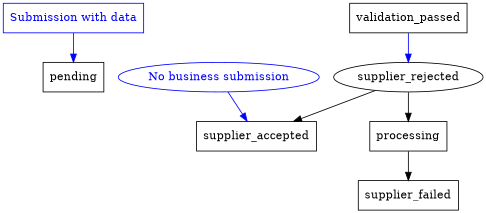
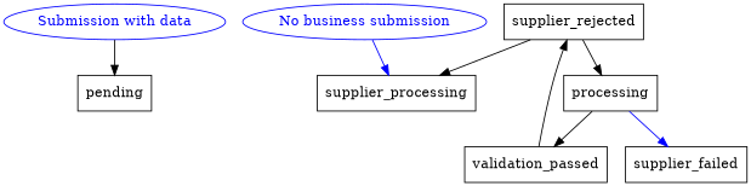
  digraph {
    rankdir=TB
    node [shape=box]
-   "Submission with data" [color=blue fontcolor=blue]
+   "Submission with data" [color=blue fontcolor=blue shape=""]
    pending
    "No business submission" [color=blue fontcolor=blue shape=""]
-   supplier_accepted
+   supplier_accepted [label=supplier_processing]
    processing
    validation_passed
    n7 [label=supplier_failed]
-   supplier_rejected [shape=ellipse]
-   "Submission with data" -> pending [color=blue]
+   supplier_rejected
+   "Submission with data" -> pending [color=black]
    "No business submission" -> supplier_accepted [color=blue]
-   processing -> n7
-   validation_passed -> supplier_rejected [color=blue]
+   processing -> validation_passed
+   processing -> n7 [color=blue]
+   validation_passed -> supplier_rejected
    supplier_rejected -> supplier_accepted
    supplier_rejected -> processing
  }
